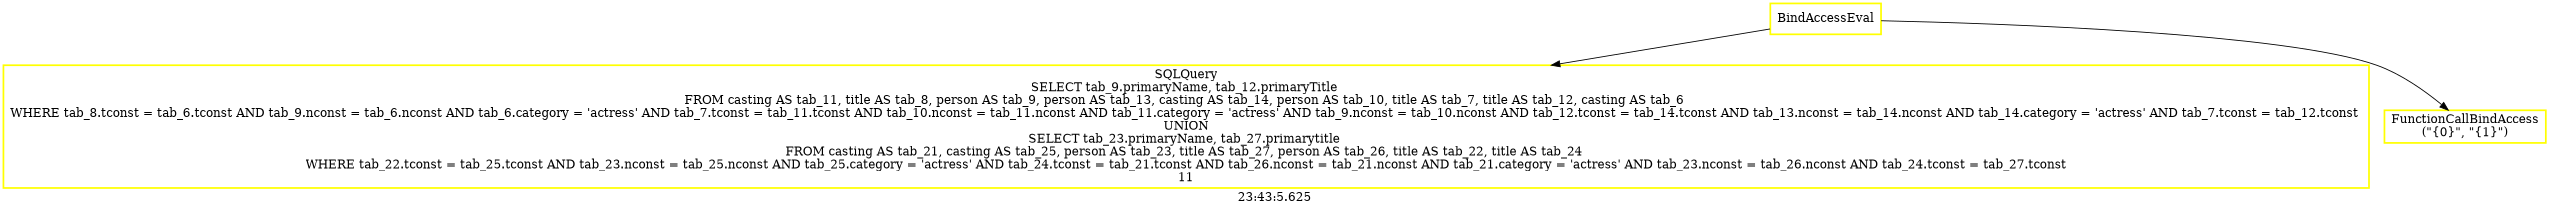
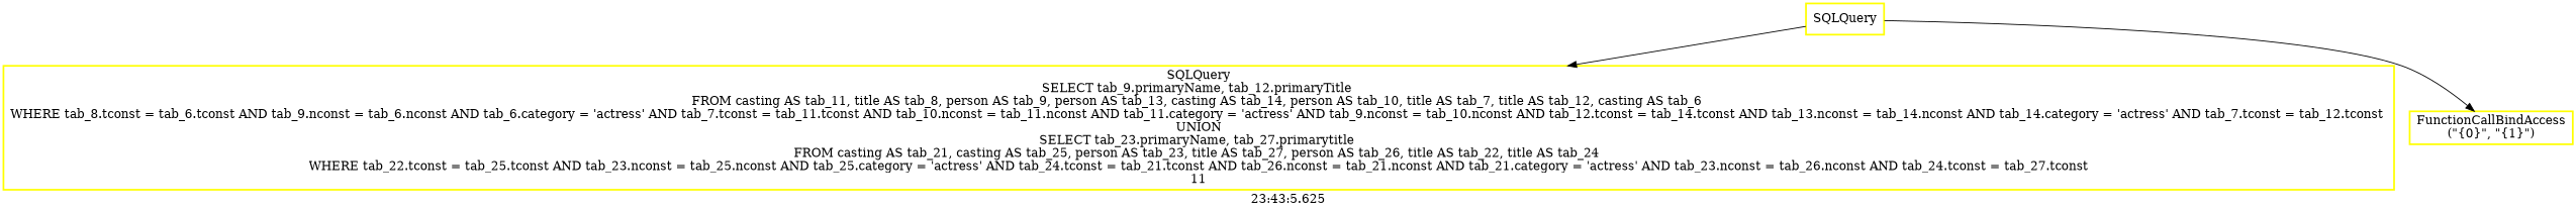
  digraph {
    label="23:43:5.625"
    node [color=yellow fontcolor=black shape=rectangle style=bold]
    edge [color=black]
-   n1 [label=BindAccessEval]
+   n1 [label=SQLQuery]
    n2 [label="SQLQuery\nSELECT tab_9.primaryName, tab_12.primaryTitle \nFROM casting AS tab_11, title AS tab_8, person AS tab_9, person AS tab_13, casting AS tab_14, person AS tab_10, title AS tab_7, title AS tab_12, casting AS tab_6 \nWHERE tab_8.tconst = tab_6.tconst AND tab_9.nconst = tab_6.nconst AND tab_6.category = 'actress' AND tab_7.tconst = tab_11.tconst AND tab_10.nconst = tab_11.nconst AND tab_11.category = 'actress' AND tab_9.nconst = tab_10.nconst AND tab_12.tconst = tab_14.tconst AND tab_13.nconst = tab_14.nconst AND tab_14.category = 'actress' AND tab_7.tconst = tab_12.tconst \nUNION\nSELECT tab_23.primaryName, tab_27.primarytitle \nFROM casting AS tab_21, casting AS tab_25, person AS tab_23, title AS tab_27, person AS tab_26, title AS tab_22, title AS tab_24 \nWHERE tab_22.tconst = tab_25.tconst AND tab_23.nconst = tab_25.nconst AND tab_25.category = 'actress' AND tab_24.tconst = tab_21.tconst AND tab_26.nconst = tab_21.nconst AND tab_21.category = 'actress' AND tab_23.nconst = tab_26.nconst AND tab_24.tconst = tab_27.tconst\n11"]
    n3 [label="FunctionCallBindAccess\n(\"{0}\", \"{1}\")"]
    n1 -> n2
    n1 -> n3
  }
